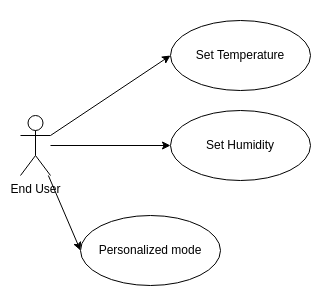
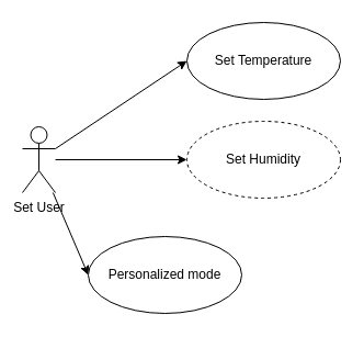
  <mxCell id="0" />
  <mxCell id="1" parent="0" />
  <mxCell id="2" style="edgeStyle=none;html=1;entryX=0;entryY=0.5;entryDx=0;entryDy=0;" edge="1" parent="1" source="5" target="6"><mxGeometry relative="1" as="geometry" /></mxCell>
  <mxCell id="3" style="edgeStyle=none;html=1;entryX=0;entryY=0.5;entryDx=0;entryDy=0;" edge="1" parent="1" source="5" target="7"><mxGeometry relative="1" as="geometry" /></mxCell>
  <mxCell id="4" style="edgeStyle=none;html=1;entryX=0;entryY=0.5;entryDx=0;entryDy=0;" edge="1" parent="1" source="5" target="8"><mxGeometry relative="1" as="geometry" /></mxCell>
- <mxCell id="5" value="End User" style="shape=umlActor;verticalLabelPosition=bottom;verticalAlign=top;html=1;" vertex="1" parent="1"><mxGeometry x="20" y="115" width="30" height="60" as="geometry" /></mxCell>
+ <mxCell id="5" value="Set User" style="shape=umlActor;verticalLabelPosition=bottom;verticalAlign=top;html=1;" vertex="1" parent="1"><mxGeometry x="20" y="115" width="30" height="60" as="geometry" /></mxCell>
  <mxCell id="6" value="Set Temperature" style="ellipse;whiteSpace=wrap;html=1;" vertex="1" parent="1"><mxGeometry x="170" y="20" width="140" height="70" as="geometry" /></mxCell>
- <mxCell id="7" value="Set Humidity" style="ellipse;whiteSpace=wrap;html=1;" vertex="1" parent="1"><mxGeometry x="170" y="110" width="140" height="70" as="geometry" /></mxCell>
+ <mxCell id="7" value="Set Humidity" style="ellipse;whiteSpace=wrap;html=1;dashed=1;" vertex="1" parent="1"><mxGeometry x="170" y="110" width="140" height="70" as="geometry" /></mxCell>
  <mxCell id="8" value="Personalized mode" style="ellipse;whiteSpace=wrap;html=1;" vertex="1" parent="1"><mxGeometry x="80" y="215" width="140" height="70" as="geometry" /></mxCell>
